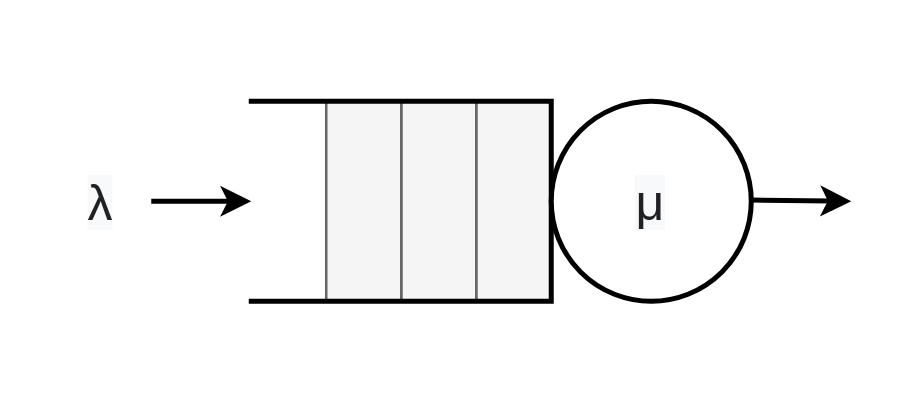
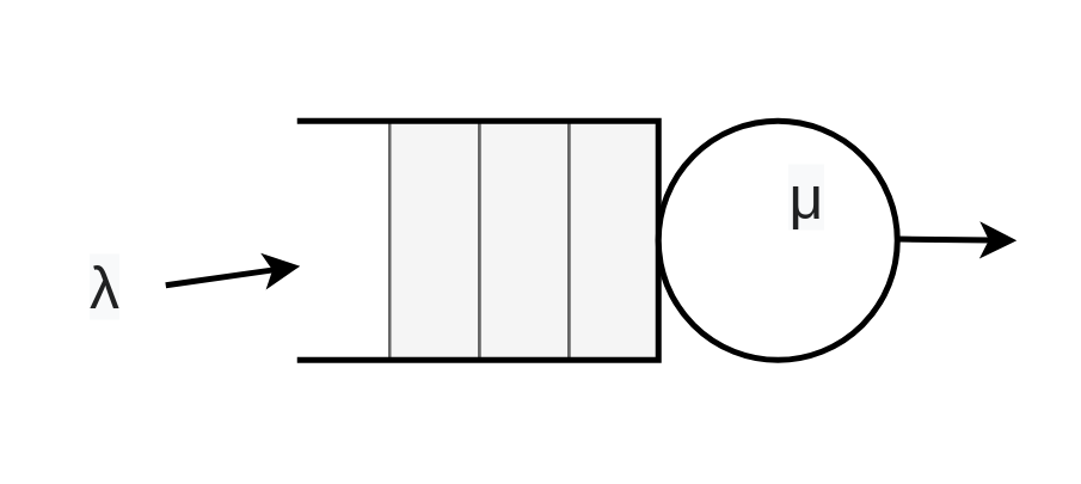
  <mxCell id="0" />
  <mxCell id="1" parent="0" />
  <mxCell id="2" value="" style="rounded=0;whiteSpace=wrap;html=1;fillColor=#f5f5f5;fontColor=#333333;strokeColor=#666666;" vertex="1" parent="1"><mxGeometry x="190" y="40" width="30" height="80" as="geometry" /></mxCell>
  <mxCell id="3" value="" style="rounded=0;whiteSpace=wrap;html=1;fillColor=#f5f5f5;fontColor=#333333;strokeColor=#666666;" vertex="1" parent="1"><mxGeometry x="160" y="40" width="30" height="80" as="geometry" /></mxCell>
  <mxCell id="4" value="" style="rounded=0;whiteSpace=wrap;html=1;fillColor=#f5f5f5;fontColor=#333333;strokeColor=#666666;" vertex="1" parent="1"><mxGeometry x="130" y="40" width="30" height="80" as="geometry" /></mxCell>
  <mxCell id="5" value="" style="shape=partialRectangle;whiteSpace=wrap;html=1;bottom=1;right=1;left=1;top=0;fillColor=none;routingCenterX=-0.5;rotation=-90;strokeWidth=2;" vertex="1" parent="1"><mxGeometry x="120" y="20" width="80" height="120" as="geometry" /></mxCell>
- <mxCell id="6" value="&lt;span style=&quot;color: rgb(32, 33, 34); font-family: sans-serif; font-size: 20px; text-align: left; background-color: rgb(248, 249, 250);&quot;&gt;λ&lt;/span&gt;" style="text;html=1;align=center;verticalAlign=middle;whiteSpace=wrap;rounded=0;fontSize=20;" vertex="1" parent="1"><mxGeometry x="20" y="65" width="40" height="30" as="geometry" /></mxCell>
+ <mxCell id="6" value="&lt;span style=&quot;color: rgb(32, 33, 34); font-family: sans-serif; font-size: 20px; text-align: left; background-color: rgb(248, 249, 250);&quot;&gt;λ&lt;/span&gt;" style="text;html=1;align=center;verticalAlign=middle;whiteSpace=wrap;rounded=0;fontSize=20;" vertex="1" parent="1"><mxGeometry x="15" y="80" width="40" height="30" as="geometry" /></mxCell>
  <mxCell id="7" value="" style="ellipse;whiteSpace=wrap;html=1;aspect=fixed;strokeWidth=2;" vertex="1" parent="1"><mxGeometry x="220" y="40" width="80" height="80" as="geometry" /></mxCell>
- <mxCell id="8" value="&lt;span style=&quot;color: rgb(32, 33, 34); font-family: sans-serif; text-align: left; background-color: rgb(248, 249, 250);&quot;&gt;&lt;font style=&quot;font-size: 20px;&quot;&gt;μ&lt;/font&gt;&lt;/span&gt;" style="text;html=1;align=center;verticalAlign=middle;whiteSpace=wrap;rounded=0;fontSize=20;" vertex="1" parent="1"><mxGeometry x="240" y="65" width="40" height="30" as="geometry" /></mxCell>
+ <mxCell id="8" value="&lt;span style=&quot;color: rgb(32, 33, 34); font-family: sans-serif; text-align: left; background-color: rgb(248, 249, 250);&quot;&gt;&lt;font style=&quot;font-size: 20px;&quot;&gt;μ&lt;/font&gt;&lt;/span&gt;" style="text;html=1;align=center;verticalAlign=middle;whiteSpace=wrap;rounded=0;fontSize=20;" vertex="1" parent="1"><mxGeometry x="250" y="50" width="40" height="30" as="geometry" /></mxCell>
  <mxCell id="9" value="" style="endArrow=classic;html=1;rounded=0;exitX=1;exitY=0.5;exitDx=0;exitDy=0;strokeWidth=2;" edge="1" parent="1" source="6" target="5"><mxGeometry width="50" height="50" relative="1" as="geometry"><mxPoint x="60" y="80" as="sourcePoint" /><mxPoint x="80" y="170" as="targetPoint" /></mxGeometry></mxCell>
  <mxCell id="10" value="" style="endArrow=classic;html=1;rounded=0;exitX=1;exitY=0.5;exitDx=0;exitDy=0;strokeWidth=2;" edge="1" parent="1"><mxGeometry width="50" height="50" relative="1" as="geometry"><mxPoint x="300" y="79.5" as="sourcePoint" /><mxPoint x="340" y="80" as="targetPoint" /></mxGeometry></mxCell>
